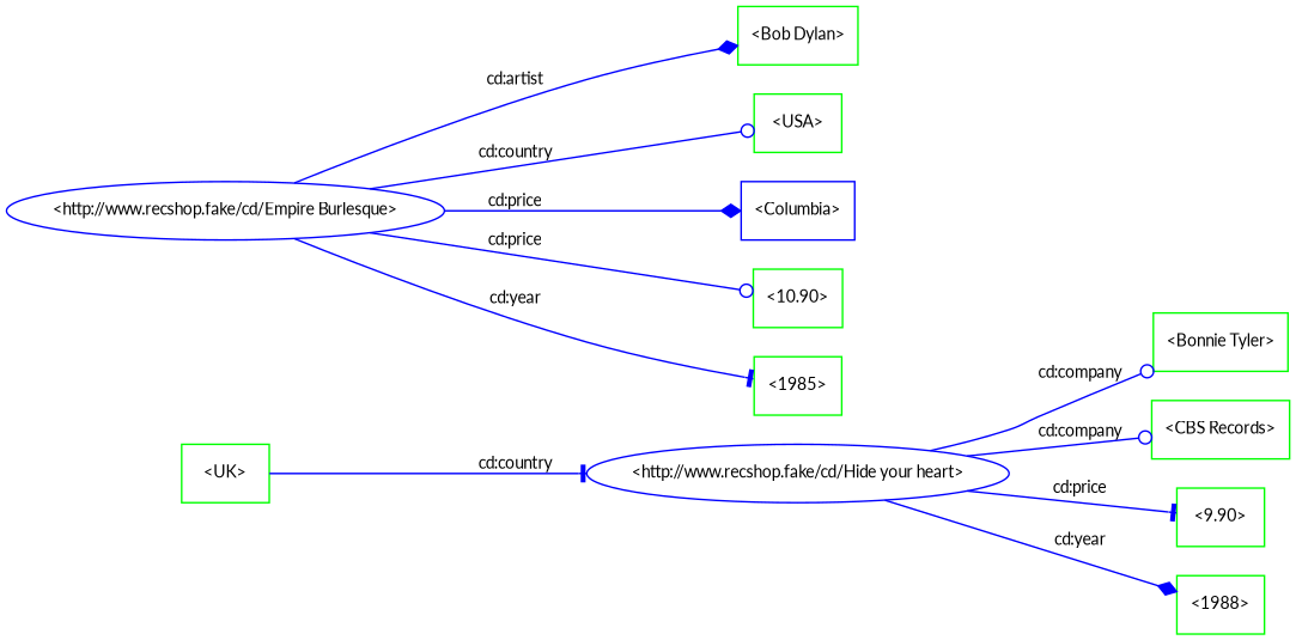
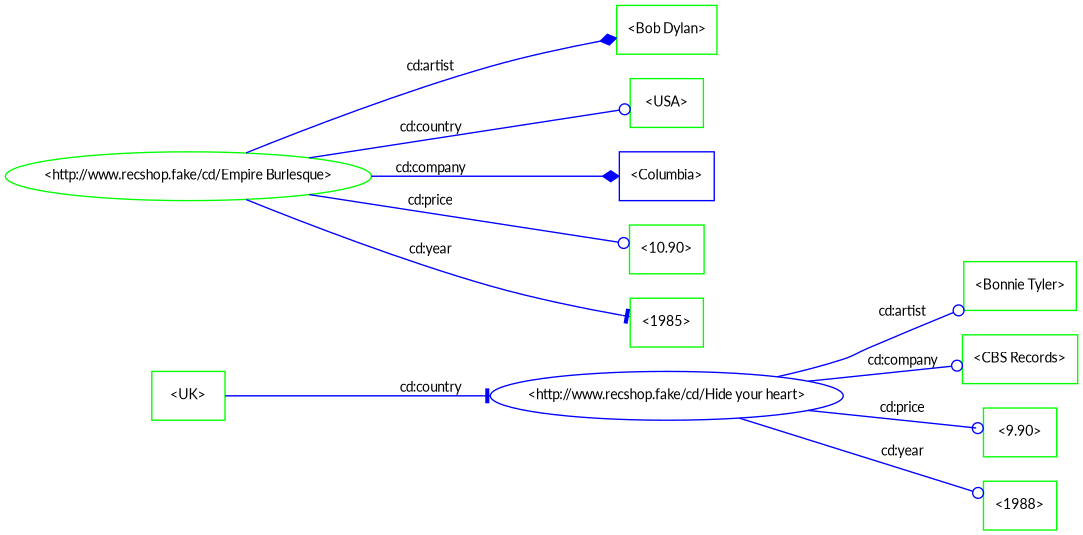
  digraph {
    arrowsize=0.7
    bgcolor=white
    fontname=Lato
    rankdir=LR
    node [color=green fontcolor=black fontname=Lato fontsize=10 shape=box]
    edge [arrowhead=odot color=blue fontcolor=black fontname=Lato fontsize=10]
    n1 [color=blue label="<http://www.recshop.fake/cd/Hide your heart>" shape=oval]
    n2 [label="<Bonnie Tyler>"]
    n3 [label="<CBS Records>"]
    n4 [label="<9.90>"]
    n5 [label="<1988>"]
    n6 [label="<UK>"]
-   n7 [color=blue label="<http://www.recshop.fake/cd/Empire Burlesque>" shape=oval]
+   n7 [label="<http://www.recshop.fake/cd/Empire Burlesque>" shape=oval]
    n8 [label="<Bob Dylan>"]
    n9 [label="<USA>"]
    n10 [color=blue label="<Columbia>"]
    n11 [label="<10.90>"]
    n12 [label="<1985>"]
-   n1 -> n2 [label="cd:company"]
+   n1 -> n2 [label="cd:artist"]
    n1 -> n3 [label="cd:company"]
-   n1 -> n4 [arrowhead=tee label="cd:price"]
-   n1 -> n5 [arrowhead=diamond label="cd:year"]
+   n1 -> n4 [label="cd:price"]
+   n1 -> n5 [label="cd:year"]
    n6 -> n1 [arrowhead=tee label="cd:country"]
    n7 -> n8 [arrowhead=diamond label="cd:artist"]
    n7 -> n9 [label="cd:country"]
-   n7 -> n10 [arrowhead=diamond label="cd:price"]
+   n7 -> n10 [arrowhead=diamond label="cd:company"]
    n7 -> n11 [label="cd:price"]
    n7 -> n12 [arrowhead=tee label="cd:year"]
  }
